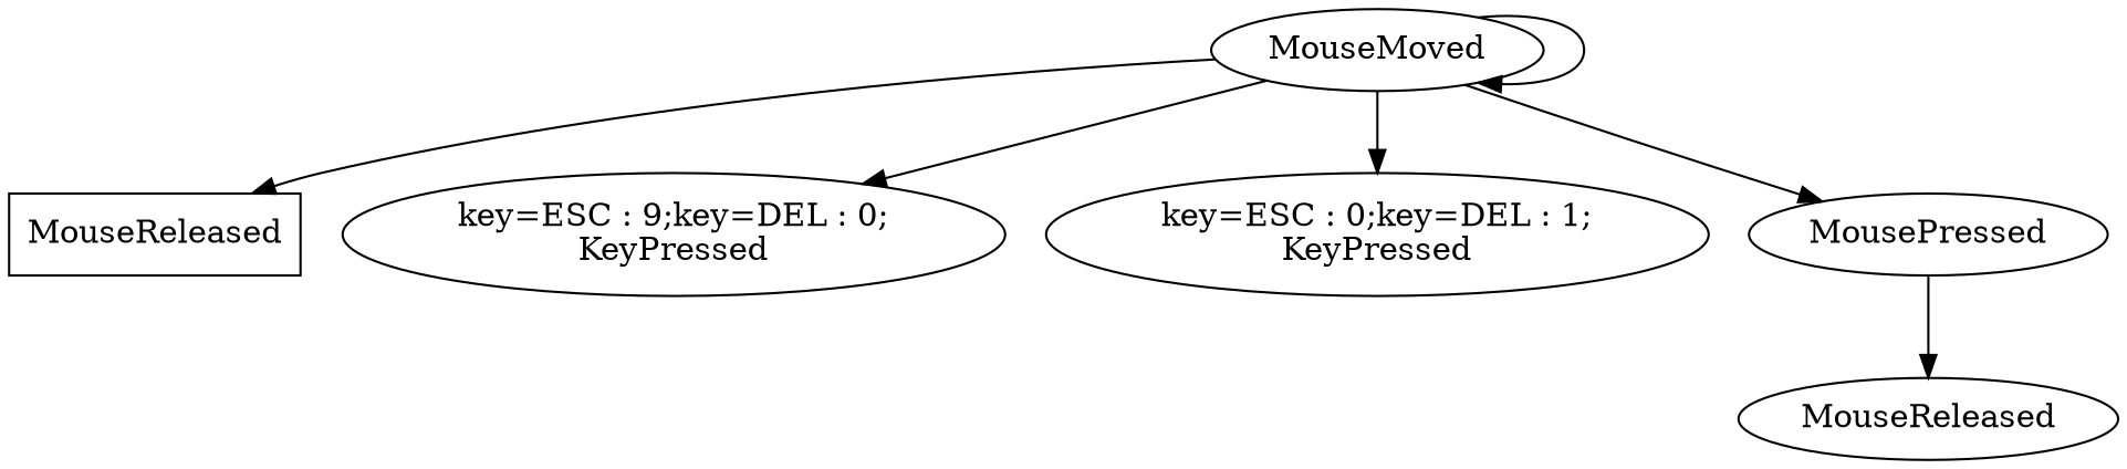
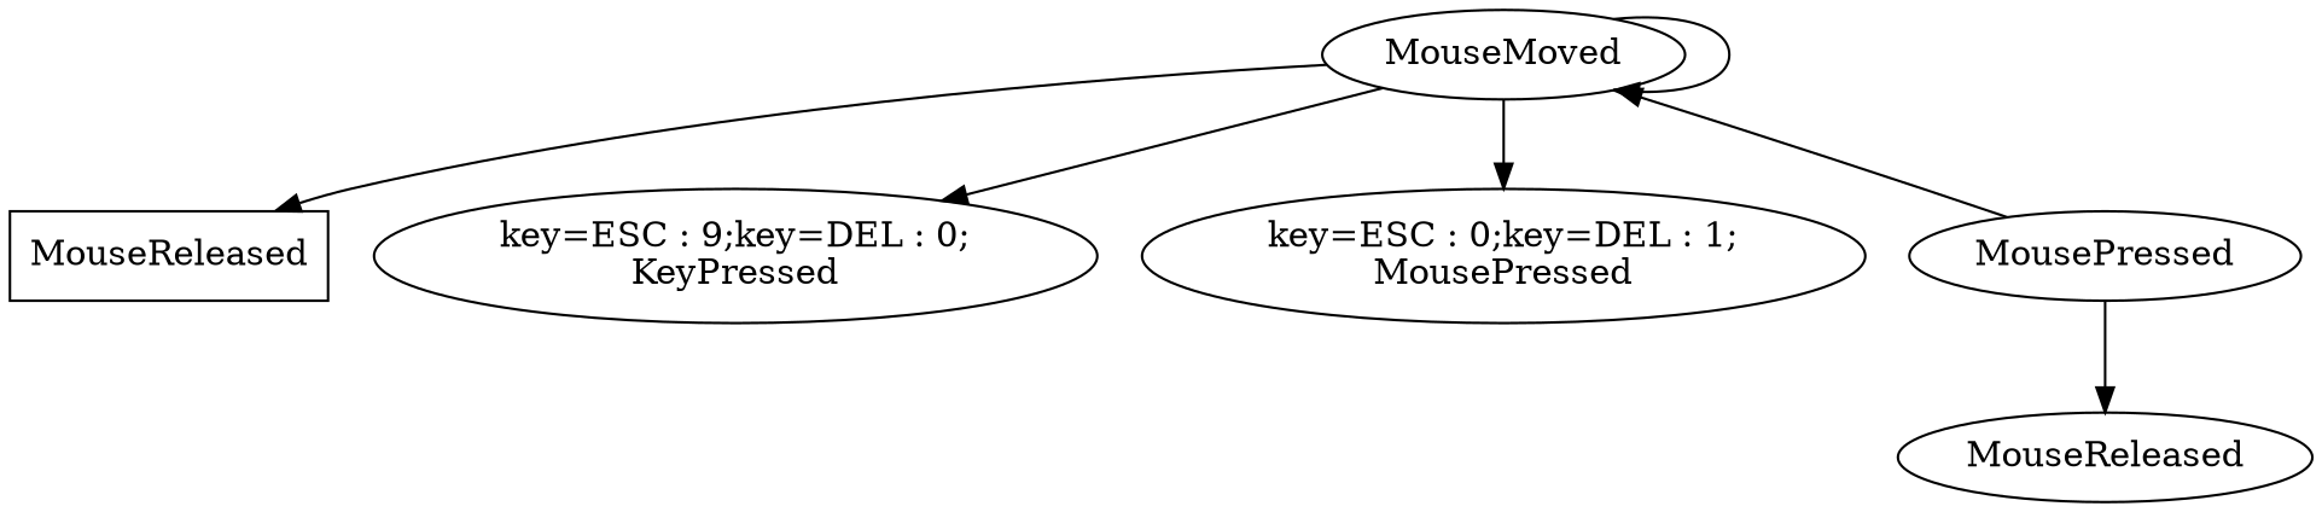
  digraph {
    n1 [label=MouseReleased shape=box]
    n2 [label=MouseMoved]
    n3 [label="key=ESC : 9;key=DEL : 0;\nKeyPressed"]
-   n4 [label="key=ESC : 0;key=DEL : 1;\nKeyPressed"]
+   n4 [label="key=ESC : 0;key=DEL : 1;\nMousePressed"]
    n5 [label=MousePressed]
    n6 [label=MouseReleased]
    n2 -> n1
    n2 -> n2
    n2 -> n3
    n2 -> n4
-   n2 -> n5
+   n5 -> n2
    n5 -> n6
  }
